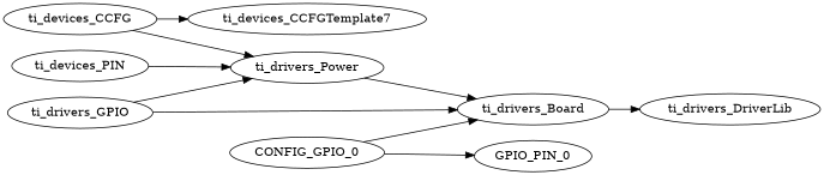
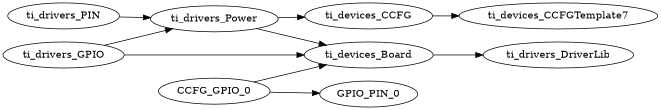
  digraph {
    rankdir=LR
    n1 [label=ti_devices_CCFGTemplate7]
    ti_devices_CCFG
    n3 [label=ti_drivers_DriverLib]
-   ti_drivers_Board
+   ti_drivers_Board [label=ti_devices_Board]
    ti_drivers_GPIO
    ti_drivers_Power
-   CONFIG_GPIO_0
+   CONFIG_GPIO_0 [label=CCFG_GPIO_0]
    n8 [label=GPIO_PIN_0]
-   ti_drivers_PIN [label=ti_devices_PIN]
+   ti_drivers_PIN
    ti_devices_CCFG -> n1
    ti_drivers_Board -> n3
    ti_drivers_GPIO -> ti_drivers_Board
    ti_drivers_GPIO -> ti_drivers_Power
-   ti_devices_CCFG -> ti_drivers_Power
+   ti_drivers_Power -> ti_devices_CCFG
    ti_drivers_Power -> ti_drivers_Board
    CONFIG_GPIO_0 -> ti_drivers_Board
    CONFIG_GPIO_0 -> n8
    ti_drivers_PIN -> ti_drivers_Power
  }
